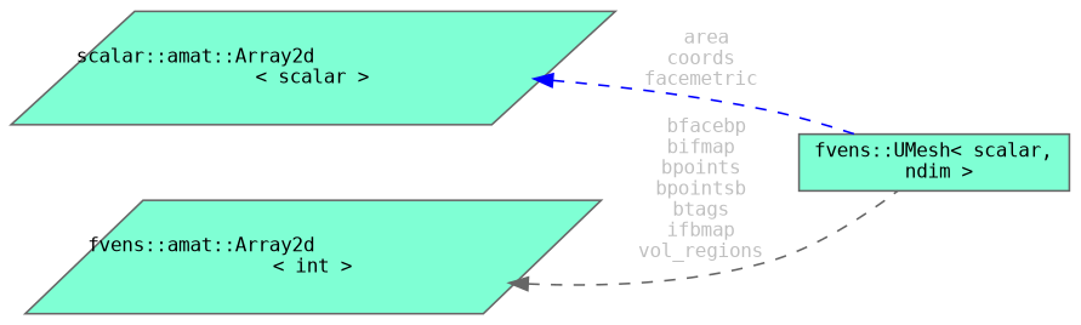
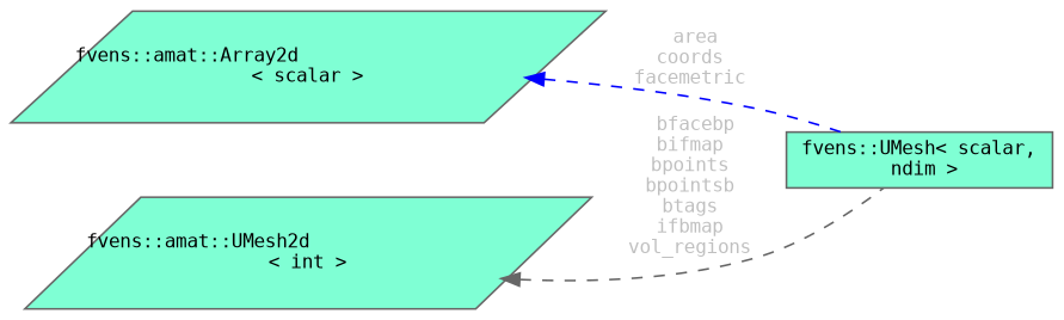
  digraph {
    fontname="DejaVu Sans Mono"
    rankdir=LR
    node [color=gray40 fillcolor=aquamarine fontname="DejaVu Sans Mono" fontsize=10 shape=parallelogram style=filled]
    edge [dir=back fontcolor=grey fontname="DejaVu Sans Mono" fontsize=10 labelfontname=Helvetica labelfontsize=10 style=dashed]
    n1 [fontcolor=black height=0.2 label="fvens::UMesh\< scalar,\l ndim \>" shape=box width=0.4]
-   n2 [height=0.2 label="scalar::amat::Array2d\l\< scalar \>" width=0.4]
-   n3 [height=0.2 label="fvens::amat::Array2d\l\< int \>" width=0.4]
+   n2 [height=0.2 label="fvens::amat::Array2d\l\< scalar \>" width=0.4]
+   n3 [height=0.2 label="fvens::amat::UMesh2d\l\< int \>" width=0.4]
    n2 -> n1 [color=blue label=" area\ncoords\nfacemetric"]
    n3 -> n1 [color=gray40 label=" bfacebp\nbifmap\nbpoints\nbpointsb\nbtags\nifbmap\nvol_regions"]
  }
